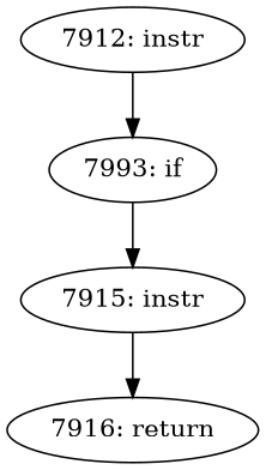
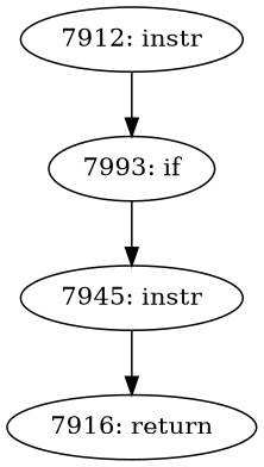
  digraph {
    n1 [label="7912: instr"]
    n2 [label="7993: if"]
-   n3 [label="7915: instr"]
+   n3 [label="7945: instr"]
    n4 [label="7916: return"]
    n1 -> n2
    n2 -> n3
    n3 -> n4
  }
